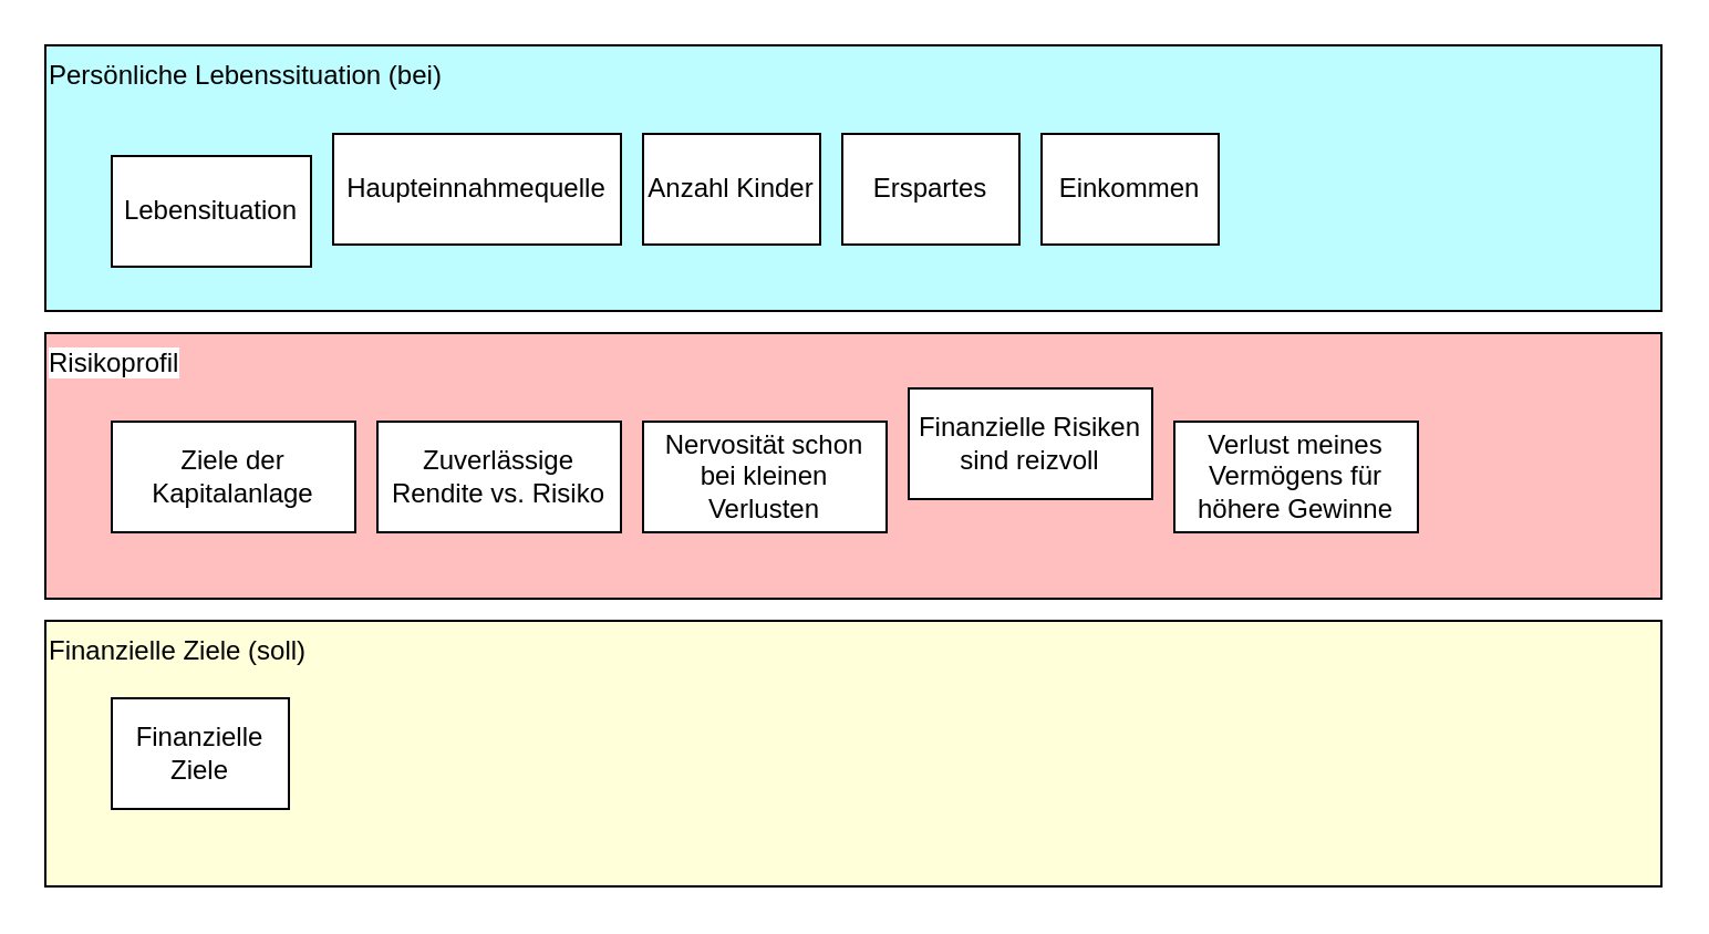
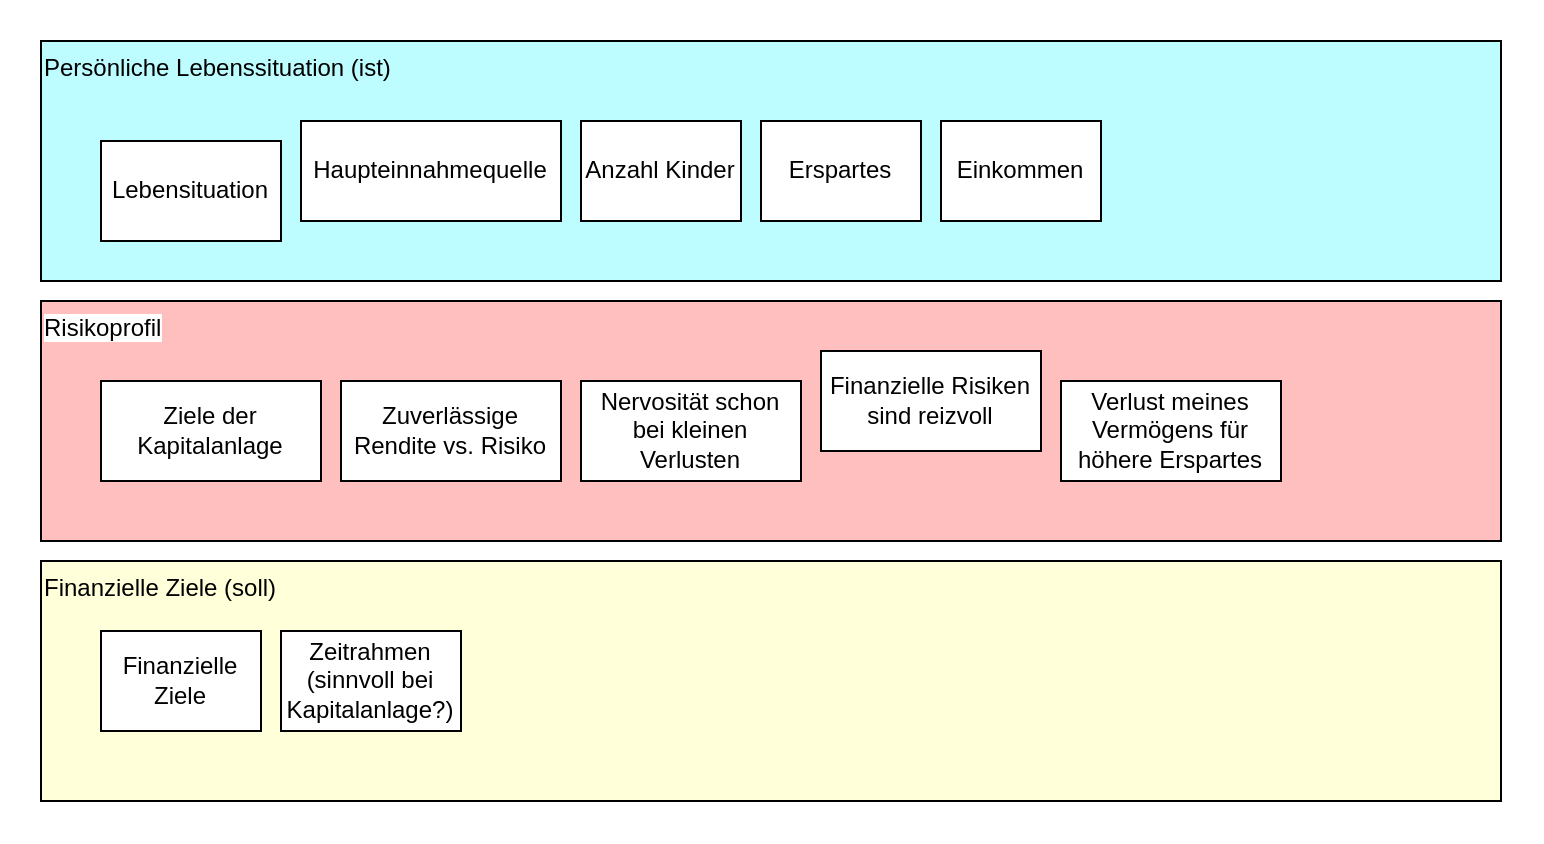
  <mxCell id="0" />
  <mxCell id="1" parent="0" />
  <mxCell id="2" value="Finanzielle Ziele (soll)" style="rounded=0;whiteSpace=wrap;html=1;align=left;verticalAlign=top;fillColor=#FFFFD9;" vertex="1" parent="1"><mxGeometry x="20" y="280" width="730" height="120" as="geometry" /></mxCell>
  <mxCell id="3" value="Risikoprofil" style="rounded=0;whiteSpace=wrap;html=1;align=left;verticalAlign=top;labelBackgroundColor=default;fillColor=#FFBFBF;" vertex="1" parent="1"><mxGeometry x="20" y="150" width="730" height="120" as="geometry" /></mxCell>
- <mxCell id="4" value="Persönliche Lebenssituation (bei)" style="rounded=0;whiteSpace=wrap;html=1;align=left;verticalAlign=top;fillColor=#BDFDFF;" vertex="1" parent="1"><mxGeometry x="20" y="20" width="730" height="120" as="geometry" /></mxCell>
+ <mxCell id="4" value="Persönliche Lebenssituation (ist)" style="rounded=0;whiteSpace=wrap;html=1;align=left;verticalAlign=top;fillColor=#BDFDFF;" vertex="1" parent="1"><mxGeometry x="20" y="20" width="730" height="120" as="geometry" /></mxCell>
  <mxCell id="5" value="Lebensituation" style="rounded=0;whiteSpace=wrap;html=1;" vertex="1" parent="1"><mxGeometry x="50" y="70" width="90" height="50" as="geometry" /></mxCell>
  <mxCell id="6" value="Haupteinnahmequelle" style="rounded=0;whiteSpace=wrap;html=1;" vertex="1" parent="1"><mxGeometry x="150" y="60" width="130" height="50" as="geometry" /></mxCell>
  <mxCell id="7" value="Erspartes" style="rounded=0;whiteSpace=wrap;html=1;" vertex="1" parent="1"><mxGeometry x="380" y="60" width="80" height="50" as="geometry" /></mxCell>
  <mxCell id="8" value="Anzahl Kinder" style="rounded=0;whiteSpace=wrap;html=1;" vertex="1" parent="1"><mxGeometry x="290" y="60" width="80" height="50" as="geometry" /></mxCell>
  <mxCell id="9" value="Finanzielle Ziele" style="rounded=0;whiteSpace=wrap;html=1;" vertex="1" parent="1"><mxGeometry x="50" y="315" width="80" height="50" as="geometry" /></mxCell>
  <mxCell id="10" value="Ziele der Kapitalanlage" style="rounded=0;whiteSpace=wrap;html=1;" vertex="1" parent="1"><mxGeometry x="50" y="190" width="110" height="50" as="geometry" /></mxCell>
  <mxCell id="11" value="Zuverlässige Rendite vs. Risiko" style="rounded=0;whiteSpace=wrap;html=1;" vertex="1" parent="1"><mxGeometry x="170" y="190" width="110" height="50" as="geometry" /></mxCell>
  <mxCell id="12" value="Nervosität schon bei kleinen Verlusten" style="rounded=0;whiteSpace=wrap;html=1;" vertex="1" parent="1"><mxGeometry x="290" y="190" width="110" height="50" as="geometry" /></mxCell>
  <mxCell id="13" value="Finanzielle Risiken sind reizvoll" style="rounded=0;whiteSpace=wrap;html=1;" vertex="1" parent="1"><mxGeometry x="410" y="175" width="110" height="50" as="geometry" /></mxCell>
- <mxCell id="14" value="Verlust meines Vermögens für höhere Gewinne" style="rounded=0;whiteSpace=wrap;html=1;" vertex="1" parent="1"><mxGeometry x="530" y="190" width="110" height="50" as="geometry" /></mxCell>
+ <mxCell id="14" value="Verlust meines Vermögens für höhere Erspartes" style="rounded=0;whiteSpace=wrap;html=1;" vertex="1" parent="1"><mxGeometry x="530" y="190" width="110" height="50" as="geometry" /></mxCell>
  <mxCell id="15" value="Einkommen" style="rounded=0;whiteSpace=wrap;html=1;" vertex="1" parent="1"><mxGeometry x="470" y="60" width="80" height="50" as="geometry" /></mxCell>
+ <mxCell id="16" value="Zeitrahmen (sinnvoll bei Kapitalanlage?)" style="rounded=0;whiteSpace=wrap;html=1;" vertex="1" parent="1"><mxGeometry x="140" y="315" width="90" height="50" as="geometry" /></mxCell>
